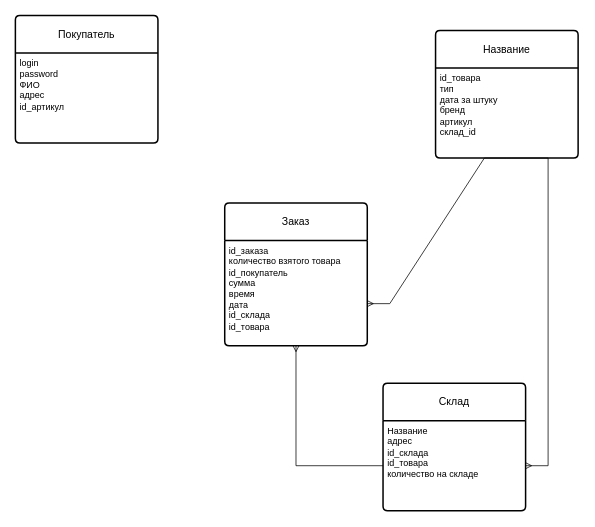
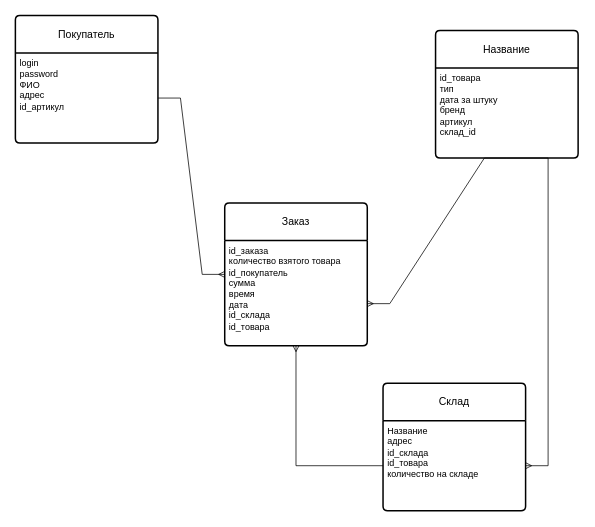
  <mxCell id="0" />
  <mxCell id="1" parent="0" />
  <mxCell id="2" value="Покупатель" style="swimlane;childLayout=stackLayout;horizontal=1;startSize=50;horizontalStack=0;rounded=1;fontSize=14;fontStyle=0;strokeWidth=2;resizeParent=0;resizeLast=1;shadow=0;dashed=0;align=center;arcSize=4;whiteSpace=wrap;html=1;" vertex="1" parent="1"><mxGeometry x="20" y="20" width="190" height="170" as="geometry" /></mxCell>
  <mxCell id="3" value="login&lt;br&gt;password&lt;br&gt;ФИО&lt;br&gt;адрес&lt;br&gt;id_артикул" style="align=left;strokeColor=none;fillColor=none;spacingLeft=4;fontSize=12;verticalAlign=top;resizable=0;rotatable=0;part=1;html=1;" vertex="1" parent="2"><mxGeometry y="50" width="190" height="120" as="geometry" /></mxCell>
  <mxCell id="4" value="Название" style="swimlane;childLayout=stackLayout;horizontal=1;startSize=50;horizontalStack=0;rounded=1;fontSize=14;fontStyle=0;strokeWidth=2;resizeParent=0;resizeLast=1;shadow=0;dashed=0;align=center;arcSize=4;whiteSpace=wrap;html=1;" vertex="1" parent="1"><mxGeometry x="580" y="40" width="190" height="170" as="geometry" /></mxCell>
  <mxCell id="5" value="id_товара&lt;br&gt;тип&amp;nbsp;&lt;br&gt;дата за штуку&lt;br&gt;бренд&lt;br&gt;артикул&lt;br&gt;склад_id" style="align=left;strokeColor=none;fillColor=none;spacingLeft=4;fontSize=12;verticalAlign=top;resizable=0;rotatable=0;part=1;html=1;" vertex="1" parent="4"><mxGeometry y="50" width="190" height="120" as="geometry" /></mxCell>
  <mxCell id="6" value="Склад" style="swimlane;childLayout=stackLayout;horizontal=1;startSize=50;horizontalStack=0;rounded=1;fontSize=14;fontStyle=0;strokeWidth=2;resizeParent=0;resizeLast=1;shadow=0;dashed=0;align=center;arcSize=4;whiteSpace=wrap;html=1;" vertex="1" parent="1"><mxGeometry x="510" y="510" width="190" height="170" as="geometry" /></mxCell>
  <mxCell id="7" value="Название&lt;br&gt;адрес&lt;br&gt;id_склада&lt;br&gt;id_товара&lt;br&gt;количество на складе" style="align=left;strokeColor=none;fillColor=none;spacingLeft=4;fontSize=12;verticalAlign=top;resizable=0;rotatable=0;part=1;html=1;" vertex="1" parent="6"><mxGeometry y="50" width="190" height="120" as="geometry" /></mxCell>
  <mxCell id="8" value="Заказ" style="swimlane;childLayout=stackLayout;horizontal=1;startSize=50;horizontalStack=0;rounded=1;fontSize=14;fontStyle=0;strokeWidth=2;resizeParent=0;resizeLast=1;shadow=0;dashed=0;align=center;arcSize=4;whiteSpace=wrap;html=1;" vertex="1" parent="1"><mxGeometry x="299" y="270" width="190" height="190" as="geometry" /></mxCell>
  <mxCell id="9" value="id_заказа&lt;br&gt;количество взятого товара&lt;br&gt;id_покупатель&lt;br&gt;сумма&lt;br&gt;время&lt;br&gt;дата&lt;br&gt;id_склада&lt;br&gt;id_товара" style="align=left;strokeColor=none;fillColor=none;spacingLeft=4;fontSize=12;verticalAlign=top;resizable=0;rotatable=0;part=1;html=1;" vertex="1" parent="8"><mxGeometry y="50" width="190" height="140" as="geometry" /></mxCell>
  <mxCell id="10" value="" style="edgeStyle=entityRelationEdgeStyle;fontSize=12;html=1;endArrow=ERmany;endFill=0;rounded=0;exitX=0.5;exitY=1;exitDx=0;exitDy=0;entryX=1;entryY=0.6;entryDx=0;entryDy=0;entryPerimeter=0;" edge="1" parent="1" source="5" target="9"><mxGeometry width="100" height="100" relative="1" as="geometry"><mxPoint x="510" y="340" as="sourcePoint" /><mxPoint x="480" y="380" as="targetPoint" /></mxGeometry></mxCell>
+ <mxCell id="11" value="" style="edgeStyle=entityRelationEdgeStyle;fontSize=12;html=1;endArrow=ERmany;endFill=0;rounded=0;exitX=1;exitY=0.5;exitDx=0;exitDy=0;entryX=0;entryY=0.5;entryDx=0;entryDy=0;" edge="1" parent="1" source="3" target="8"><mxGeometry width="100" height="100" relative="1" as="geometry"><mxPoint x="236" y="100" as="sourcePoint" /><mxPoint x="370" y="220" as="targetPoint" /><Array as="points"><mxPoint x="390" y="200" /><mxPoint x="370" y="210" /></Array></mxGeometry></mxCell>
  <mxCell id="12" value="" style="edgeStyle=entityRelationEdgeStyle;fontSize=12;html=1;endArrow=ERmany;endFill=0;rounded=0;exitX=0.5;exitY=1;exitDx=0;exitDy=0;" edge="1" parent="1" source="5" target="7"><mxGeometry width="100" height="100" relative="1" as="geometry"><mxPoint x="625" y="390" as="sourcePoint" /><mxPoint x="760" y="550" as="targetPoint" /><Array as="points"><mxPoint x="771" y="266" /><mxPoint x="690" y="450" /></Array></mxGeometry></mxCell>
  <mxCell id="13" style="edgeStyle=orthogonalEdgeStyle;rounded=0;orthogonalLoop=1;jettySize=auto;html=1;entryX=0.5;entryY=1;entryDx=0;entryDy=0;strokeColor=default;endArrow=ERmany;endFill=0;" edge="1" parent="1" source="7" target="9"><mxGeometry relative="1" as="geometry"><Array as="points"><mxPoint x="394" y="620" /></Array></mxGeometry></mxCell>
